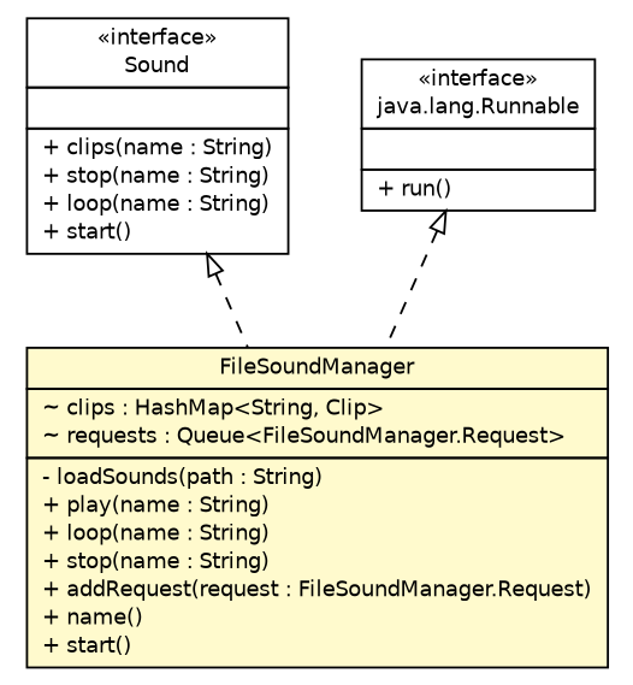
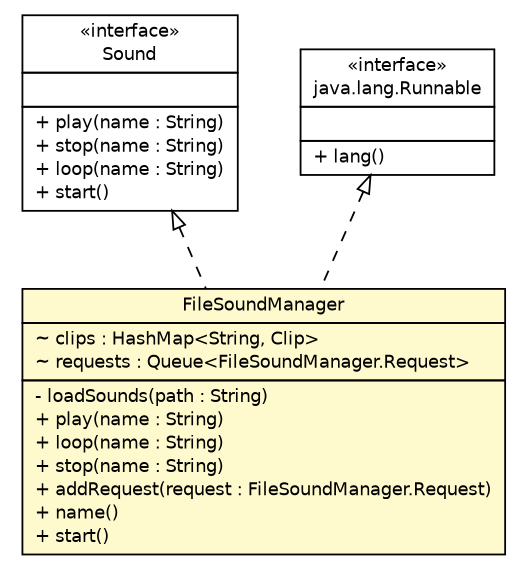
  digraph {
    nodesep=0.25
    ranksep=0.5
    node [fontcolor=black fontname=Helvetica fontsize=10.0 shape=plaintext]
    edge [arrowtail=empty dir=back fontname=Helvetica fontsize=10 headport=p labelfontname=Helvetica labelfontsize=10 style=dashed tailport=p]
-   n1 [label=<<table title="main.Sound" border="0" cellborder="1" cellspacing="0" cellpadding="2" port="p" href="./Sound.html"> 		<tr><td><table border="0" cellspacing="0" cellpadding="1"> <tr><td align="center" balign="center"> &#171;interface&#187; </td></tr> <tr><td align="center" balign="center"> Sound </td></tr> 		</table></td></tr> 		<tr><td><table border="0" cellspacing="0" cellpadding="1"> <tr><td align="left" balign="left">  </td></tr> 		</table></td></tr> 		<tr><td><table border="0" cellspacing="0" cellpadding="1"> <tr><td align="left" balign="left"> + clips(name : String) </td></tr> <tr><td align="left" balign="left"> + stop(name : String) </td></tr> <tr><td align="left" balign="left"> + loop(name : String) </td></tr> <tr><td align="left" balign="left"> + start() </td></tr> 		</table></td></tr> 		</table>>]
+   n1 [label=<<table title="main.Sound" border="0" cellborder="1" cellspacing="0" cellpadding="2" port="p" href="./Sound.html"> 		<tr><td><table border="0" cellspacing="0" cellpadding="1"> <tr><td align="center" balign="center"> &#171;interface&#187; </td></tr> <tr><td align="center" balign="center"> Sound </td></tr> 		</table></td></tr> 		<tr><td><table border="0" cellspacing="0" cellpadding="1"> <tr><td align="left" balign="left">  </td></tr> 		</table></td></tr> 		<tr><td><table border="0" cellspacing="0" cellpadding="1"> <tr><td align="left" balign="left"> + play(name : String) </td></tr> <tr><td align="left" balign="left"> + stop(name : String) </td></tr> <tr><td align="left" balign="left"> + loop(name : String) </td></tr> <tr><td align="left" balign="left"> + start() </td></tr> 		</table></td></tr> 		</table>>]
    n2 [label=<<table title="main.FileSoundManager" border="0" cellborder="1" cellspacing="0" cellpadding="2" port="p" bgcolor="lemonChiffon" href="./FileSoundManager.html"> 		<tr><td><table border="0" cellspacing="0" cellpadding="1"> <tr><td align="center" balign="center"> FileSoundManager </td></tr> 		</table></td></tr> 		<tr><td><table border="0" cellspacing="0" cellpadding="1"> <tr><td align="left" balign="left"> ~ clips : HashMap&lt;String, Clip&gt; </td></tr> <tr><td align="left" balign="left"> ~ requests : Queue&lt;FileSoundManager.Request&gt; </td></tr> 		</table></td></tr> 		<tr><td><table border="0" cellspacing="0" cellpadding="1"> <tr><td align="left" balign="left"> - loadSounds(path : String) </td></tr> <tr><td align="left" balign="left"> + play(name : String) </td></tr> <tr><td align="left" balign="left"> + loop(name : String) </td></tr> <tr><td align="left" balign="left"> + stop(name : String) </td></tr> <tr><td align="left" balign="left"> + addRequest(request : FileSoundManager.Request) </td></tr> <tr><td align="left" balign="left"> + name() </td></tr> <tr><td align="left" balign="left"> + start() </td></tr> 		</table></td></tr> 		</table>>]
-   n3 [label=<<table title="java.lang.Runnable" border="0" cellborder="1" cellspacing="0" cellpadding="2" port="p" href="http://java.sun.com/j2se/1.4.2/docs/api/java/lang/Runnable.html"> 		<tr><td><table border="0" cellspacing="0" cellpadding="1"> <tr><td align="center" balign="center"> &#171;interface&#187; </td></tr> <tr><td align="center" balign="center"> java.lang.Runnable </td></tr> 		</table></td></tr> 		<tr><td><table border="0" cellspacing="0" cellpadding="1"> <tr><td align="left" balign="left">  </td></tr> 		</table></td></tr> 		<tr><td><table border="0" cellspacing="0" cellpadding="1"> <tr><td align="left" balign="left"> + run() </td></tr> 		</table></td></tr> 		</table>>]
+   n3 [label=<<table title="java.lang.Runnable" border="0" cellborder="1" cellspacing="0" cellpadding="2" port="p" href="http://java.sun.com/j2se/1.4.2/docs/api/java/lang/Runnable.html"> 		<tr><td><table border="0" cellspacing="0" cellpadding="1"> <tr><td align="center" balign="center"> &#171;interface&#187; </td></tr> <tr><td align="center" balign="center"> java.lang.Runnable </td></tr> 		</table></td></tr> 		<tr><td><table border="0" cellspacing="0" cellpadding="1"> <tr><td align="left" balign="left">  </td></tr> 		</table></td></tr> 		<tr><td><table border="0" cellspacing="0" cellpadding="1"> <tr><td align="left" balign="left"> + lang() </td></tr> 		</table></td></tr> 		</table>>]
    n1 -> n2
    n3 -> n2
  }
